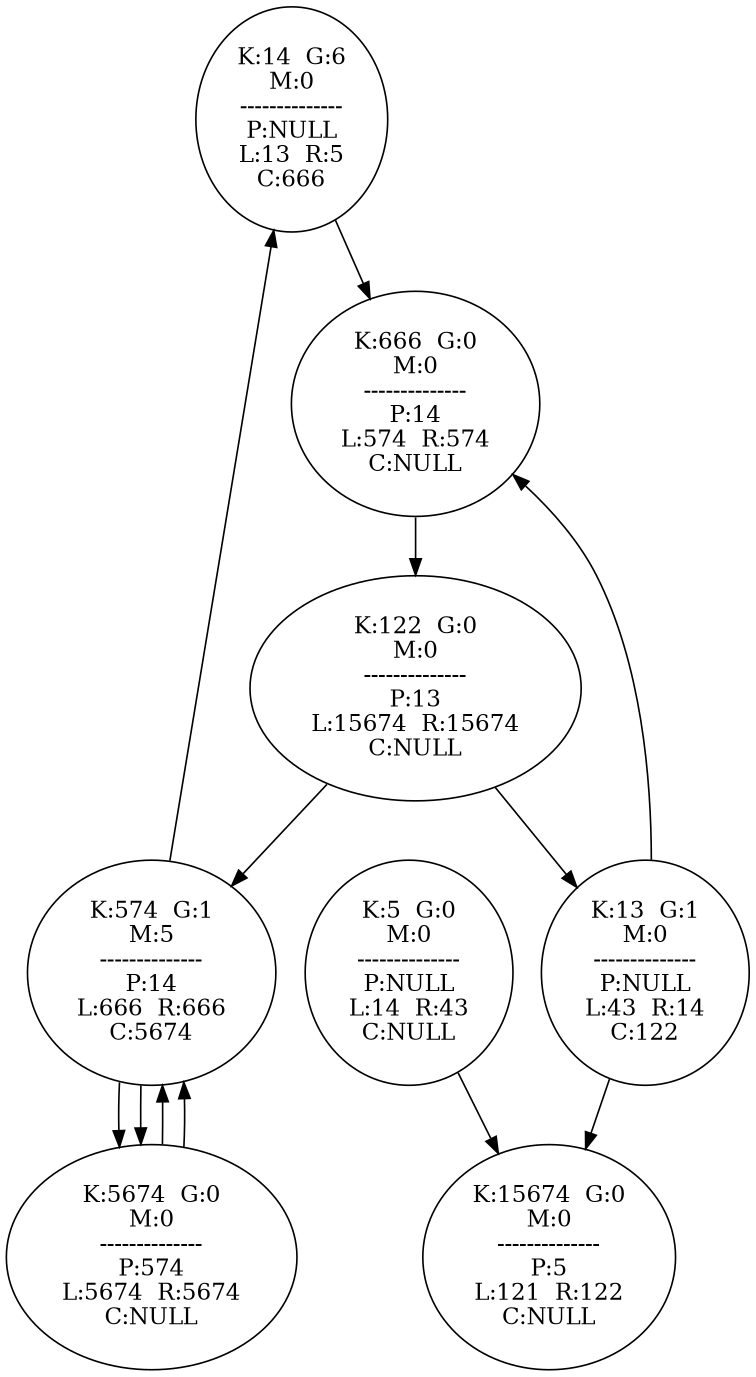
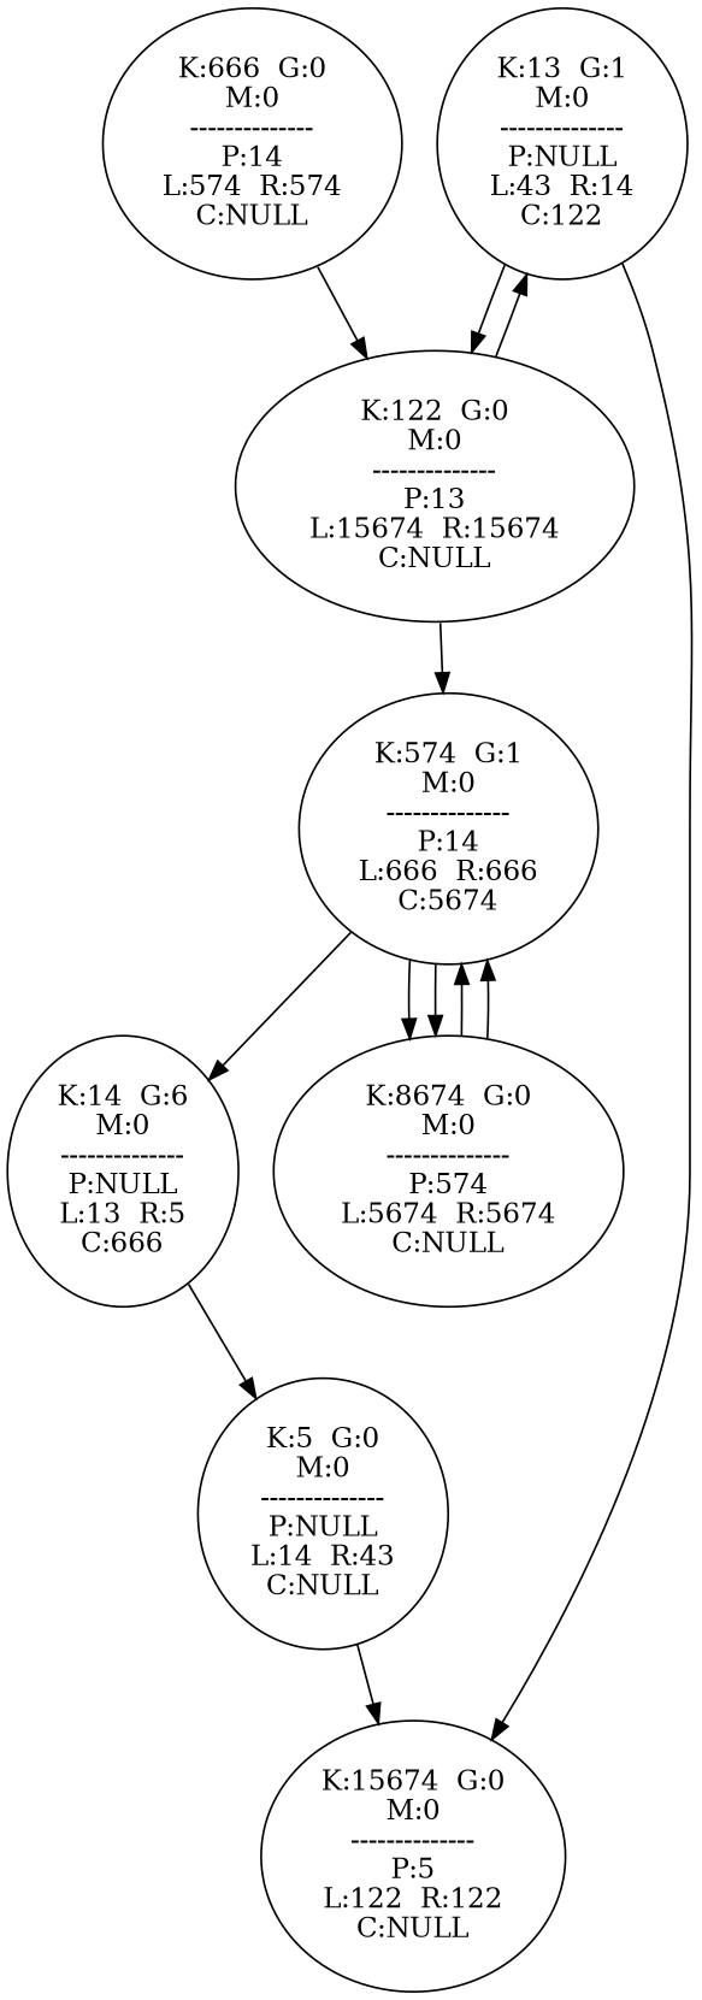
  digraph {
    n1 [label="K:14  G:6\nM:0\n--------------\nP:NULL\nL:13  R:5\nC:666"]
    n2 [label="K:666  G:0\nM:0\n--------------\nP:14\nL:574  R:574\nC:NULL"]
    n3 [label="K:122  G:0\nM:0\n--------------\nP:13\nL:15674  R:15674\nC:NULL"]
-   n4 [label="K:574  G:1\nM:5\n--------------\nP:14\nL:666  R:666\nC:5674"]
-   n5 [label="K:5674  G:0\nM:0\n--------------\nP:574\nL:5674  R:5674\nC:NULL"]
+   n4 [label="K:574  G:1\nM:0\n--------------\nP:14\nL:666  R:666\nC:5674"]
+   n5 [label="K:8674  G:0\nM:0\n--------------\nP:574\nL:5674  R:5674\nC:NULL"]
    n6 [label="K:5  G:0\nM:0\n--------------\nP:NULL\nL:14  R:43\nC:NULL"]
-   n7 [label="K:15674  G:0\nM:0\n--------------\nP:5\nL:121  R:122\nC:NULL"]
+   n7 [label="K:15674  G:0\nM:0\n--------------\nP:5\nL:122  R:122\nC:NULL"]
    n8 [label="K:13  G:1\nM:0\n--------------\nP:NULL\nL:43  R:14\nC:122"]
-   n1 -> n2
+   n1 -> n6
    n2 -> n3
    n3 -> n4
    n3 -> n8
    n4 -> n1
    n4 -> n5
    n4 -> n5
    n5 -> n4
    n5 -> n4
    n6 -> n7
-   n8 -> n2
+   n8 -> n3
    n8 -> n7
  }
